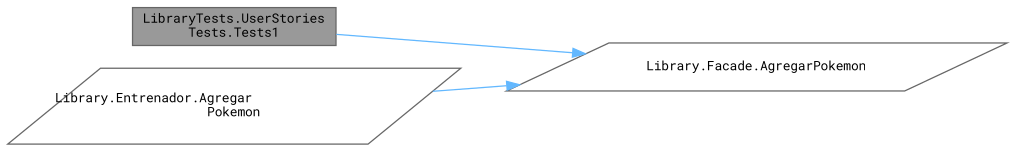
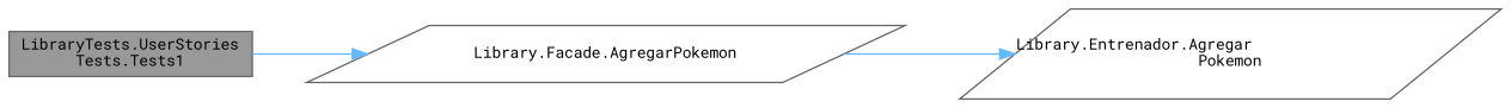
  digraph {
    fontname="Roboto Mono"
    rankdir=LR
    node [color=grey40 fillcolor=white fontname="Roboto Mono" fontsize=10 shape=parallelogram style=filled]
    edge [color=steelblue1 fontname="Roboto Mono" fontsize=10 labelfontname=Helvetica labelfontsize=10 style=solid]
    n1 [color=gray40 fillcolor=grey60 fontcolor=black height=0.2 label="LibraryTests.UserStories\lTests.Tests1" shape=box width=0.4]
    n2 [height=0.2 label="Library.Facade.AgregarPokemon" width=0.4]
    n3 [height=0.2 label="Library.Entrenador.Agregar\lPokemon" width=0.4]
    n1 -> n2
-   n3 -> n2
+   n2 -> n3
  }
